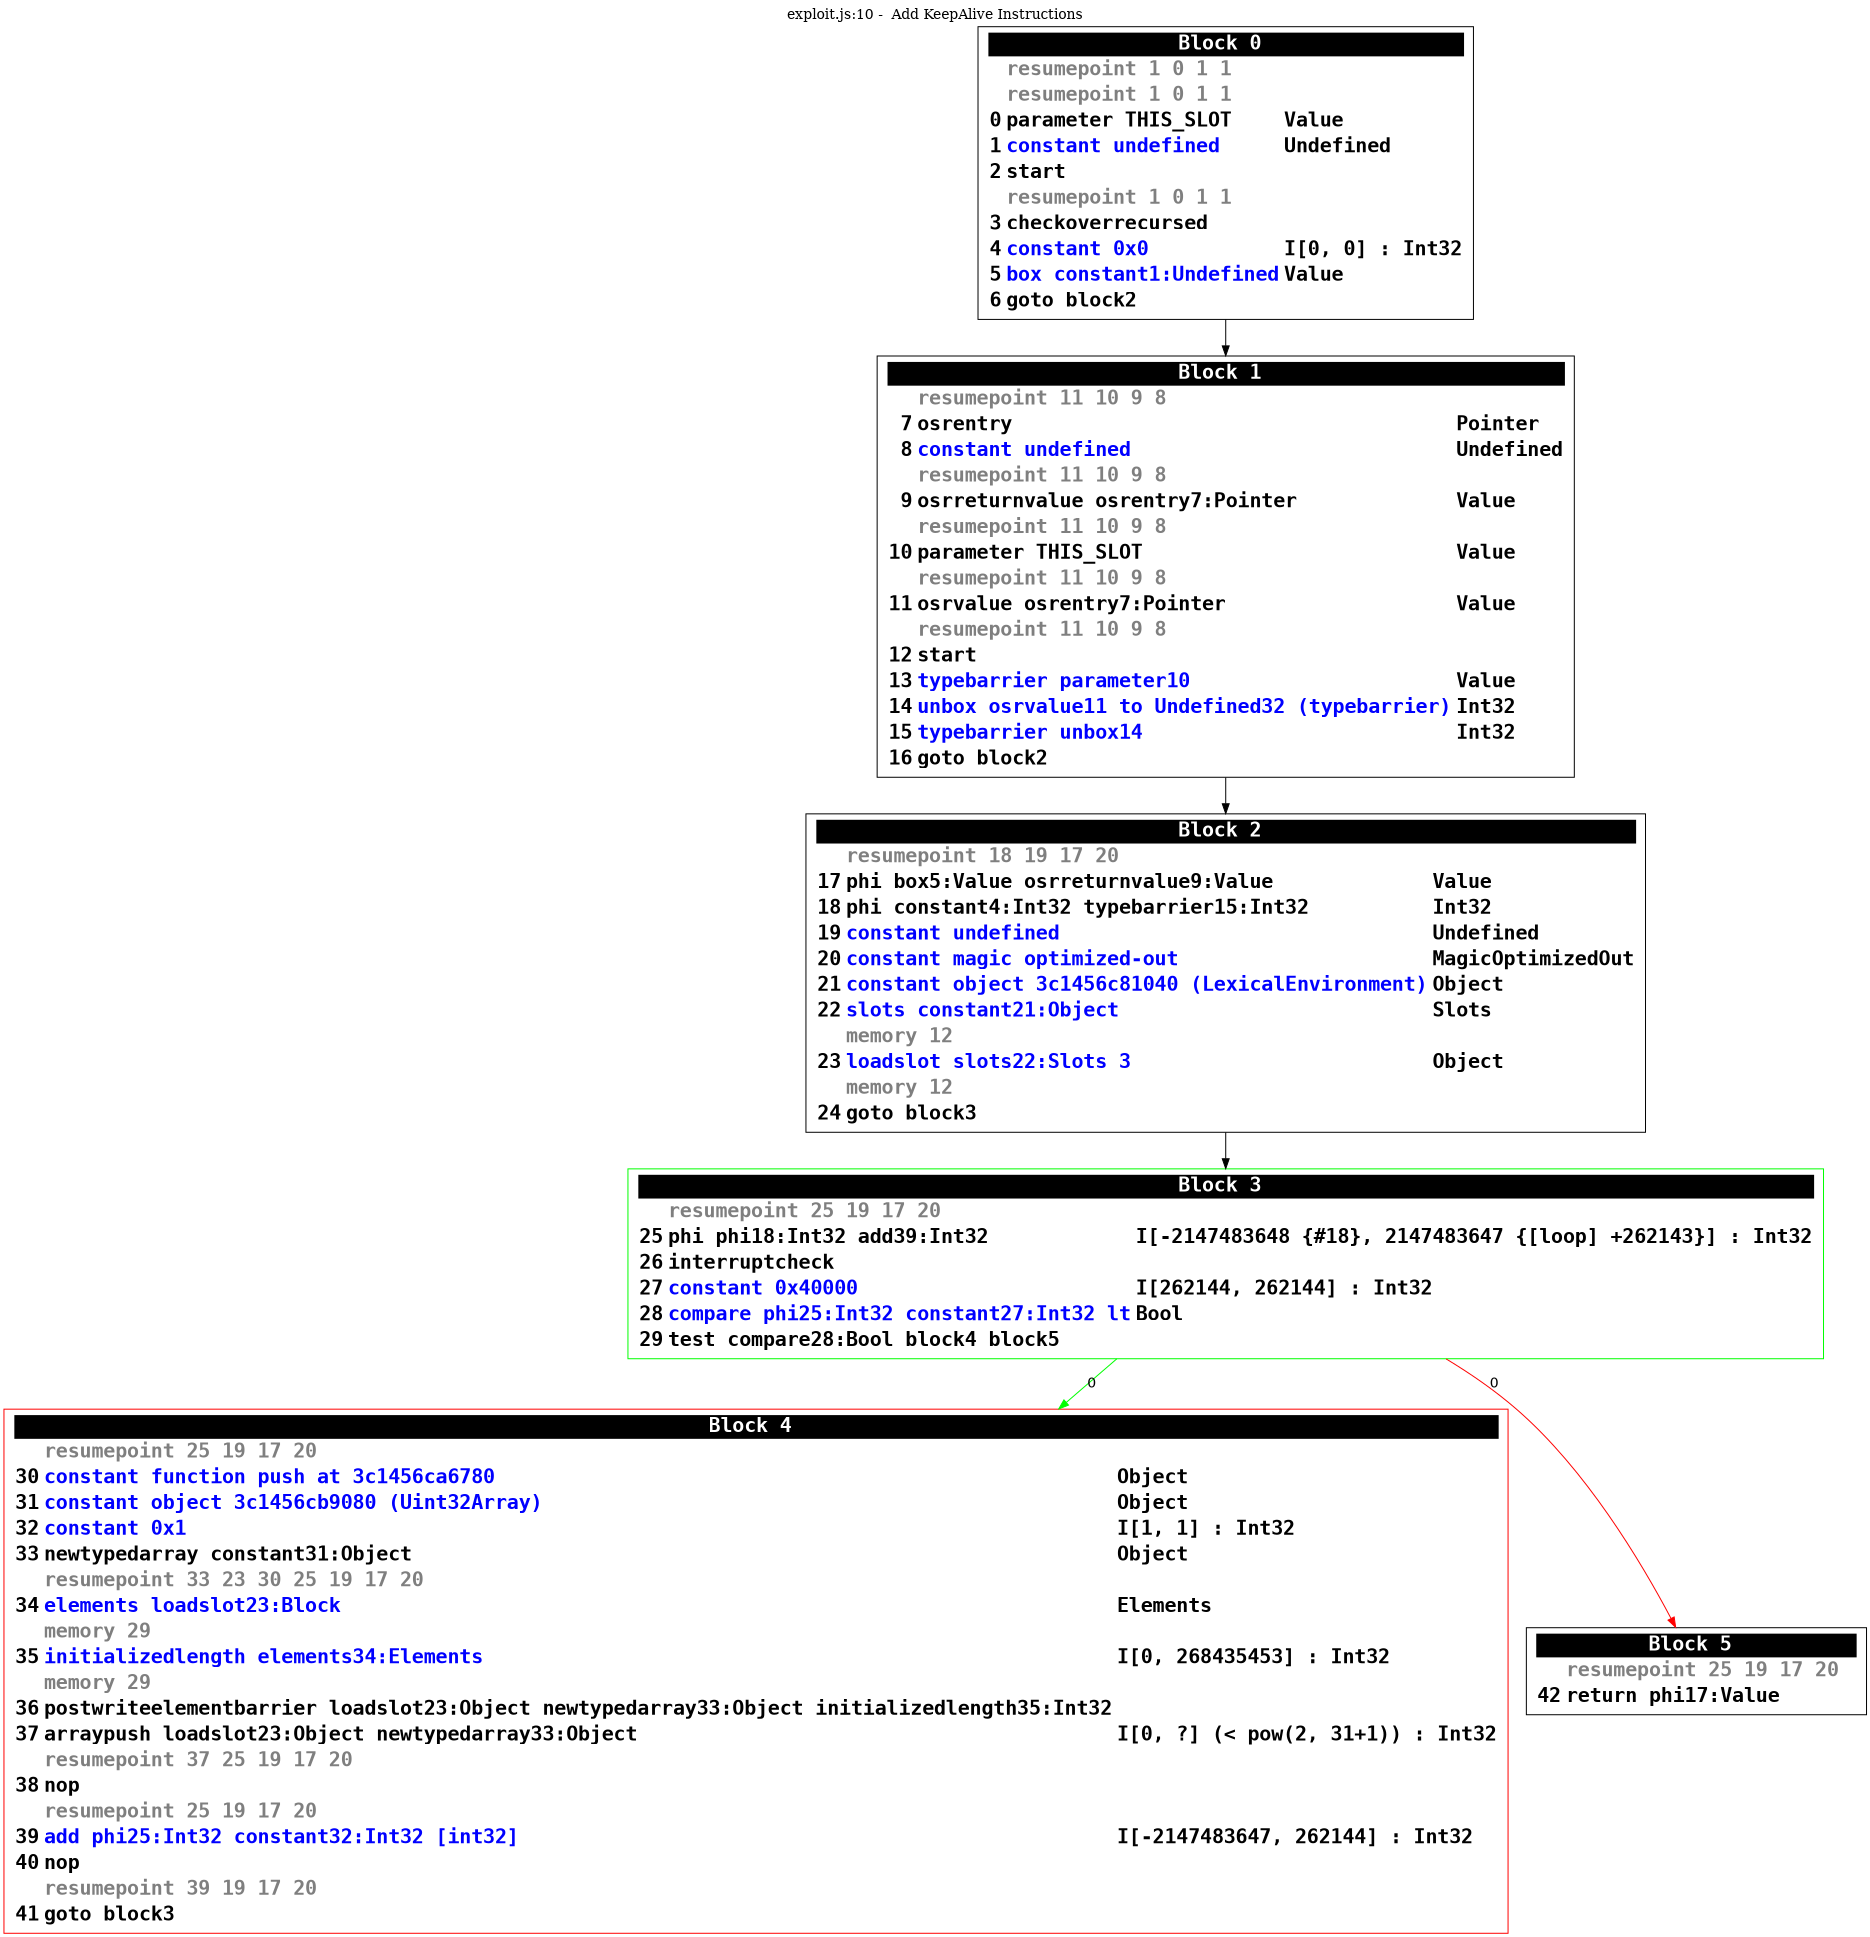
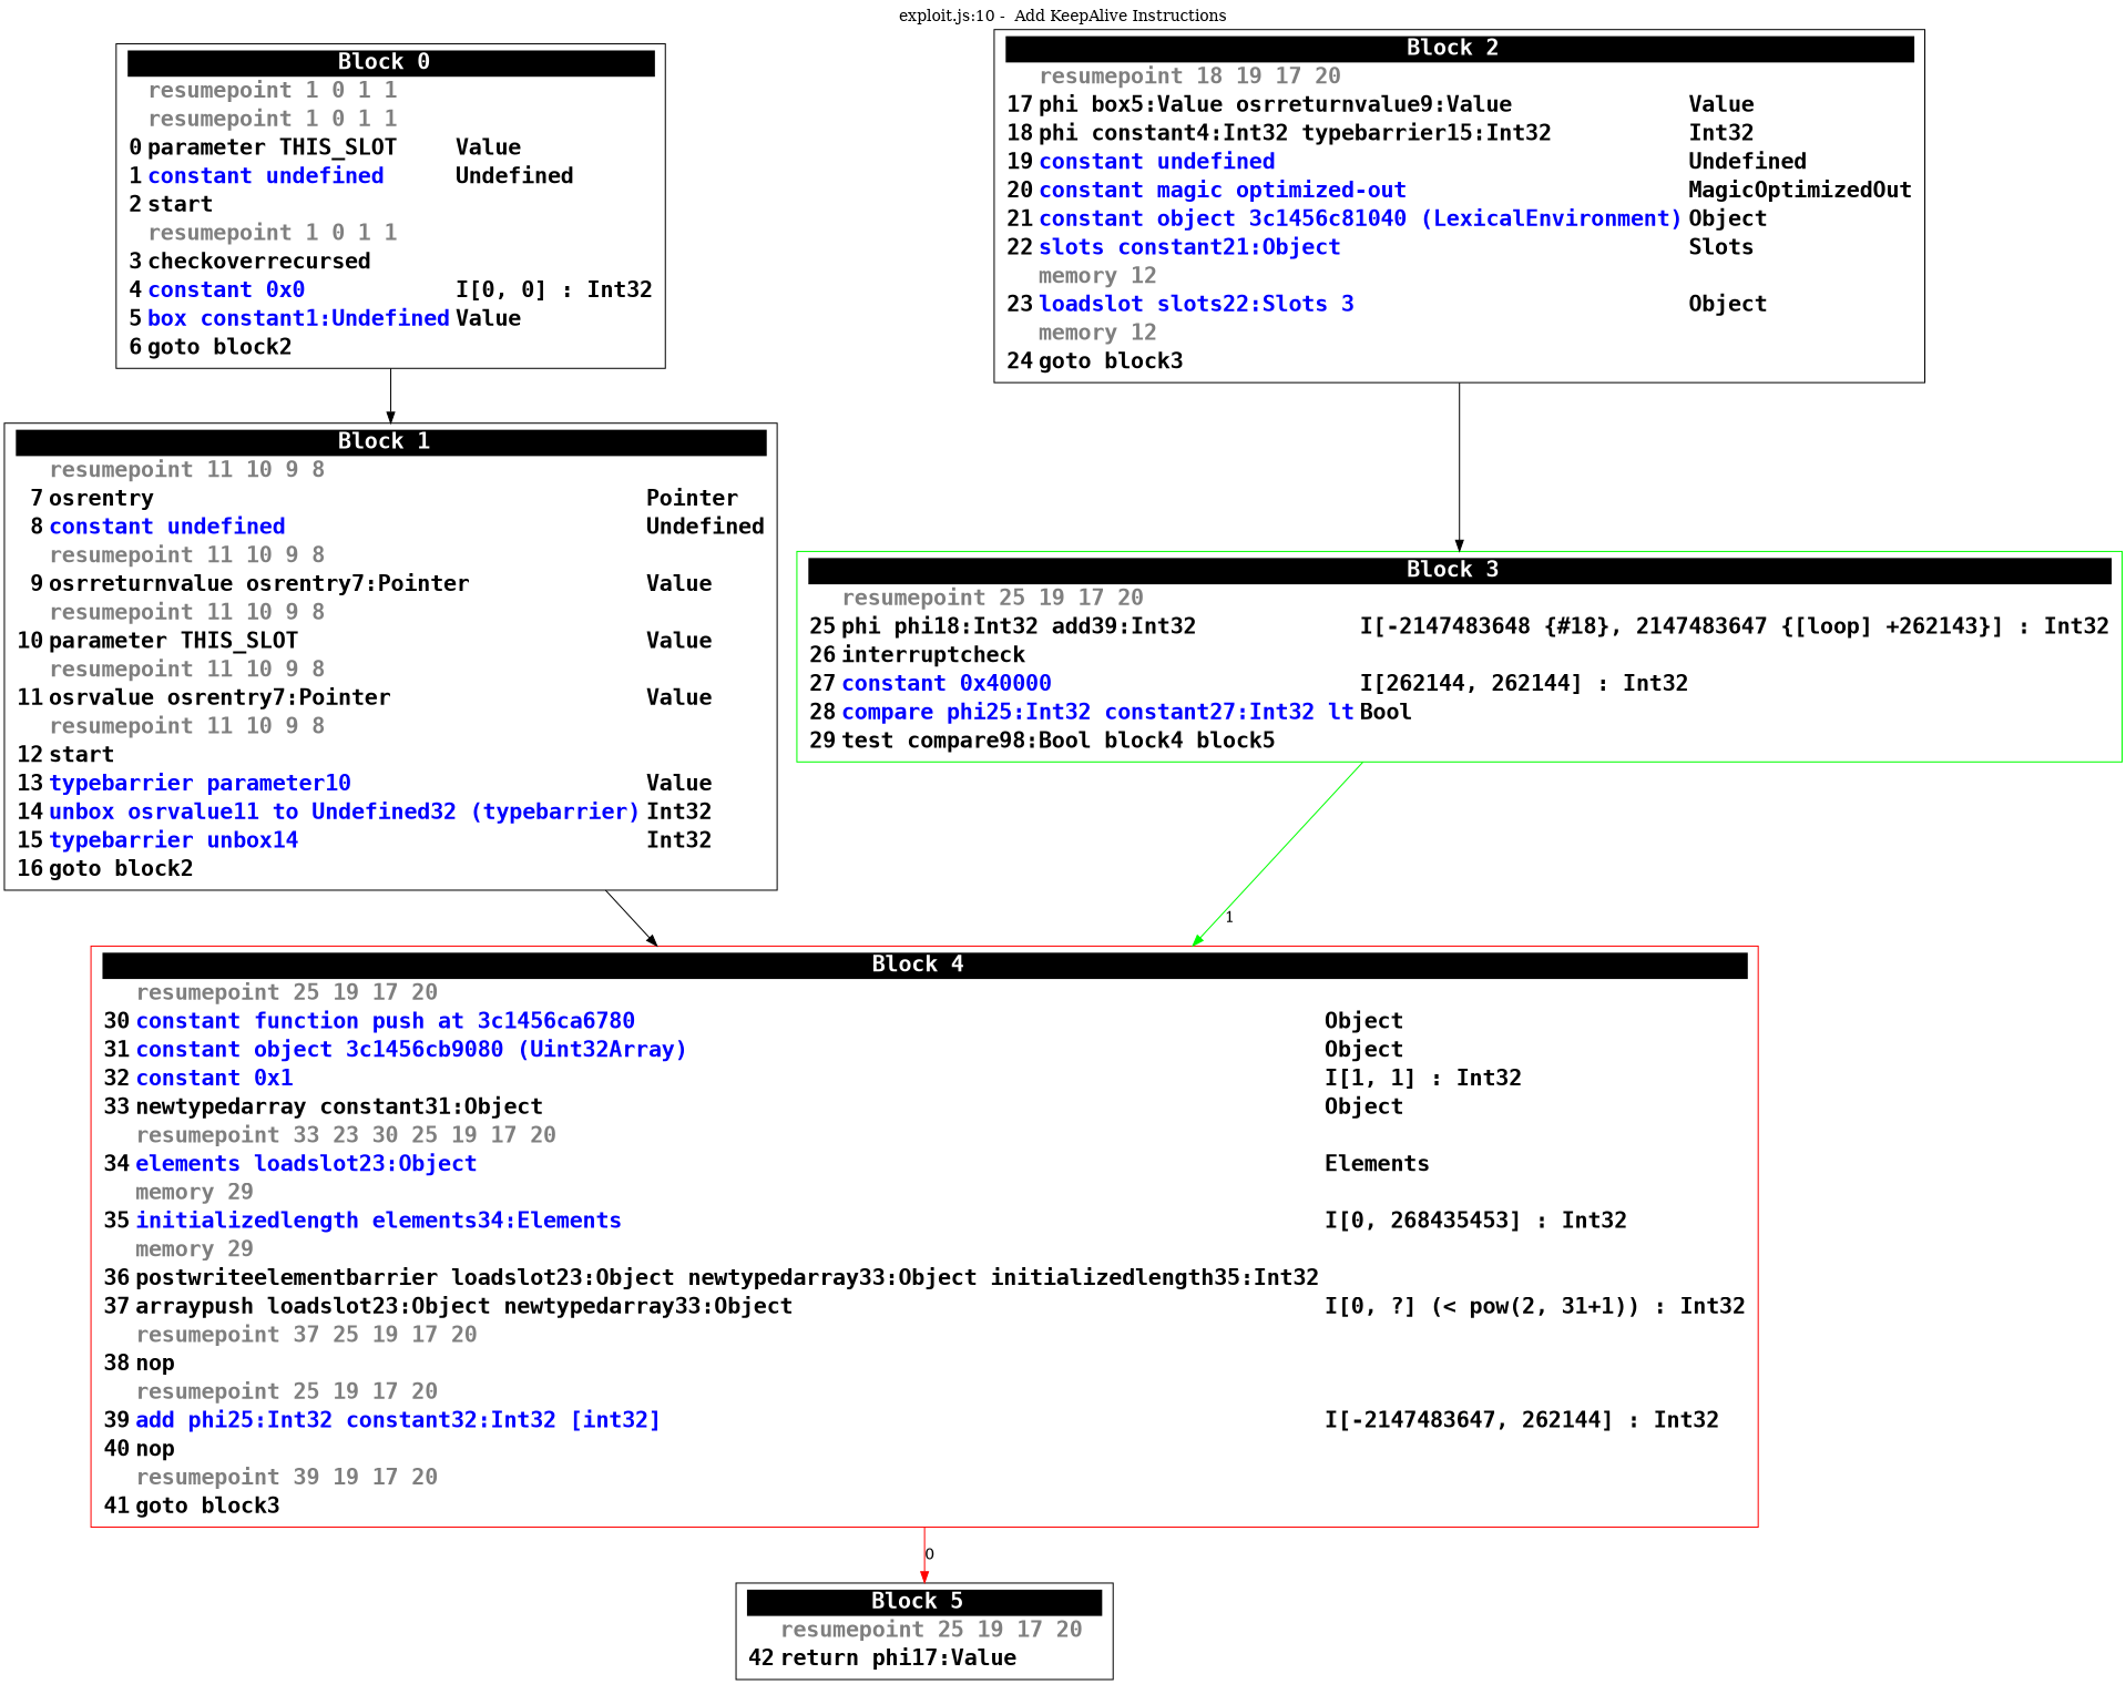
  digraph {
    label="exploit.js:10 -  Add KeepAlive Instructions"
    labelfontsize=30
    labelloc=t
    rankdir=TB
    splines=true
    node [fontname="Consolas Bold" fontsize=20 shape=box]
    n1 [label=<<table border="0" cellborder="0" cellpadding="1"><tr><td align="center" bgcolor="black" colspan="3"><font color="white">Block 0 </font></td></tr><tr><td align="left"></td><td align="left"><font color="grey50">resumepoint 1 0 1 1 </font></td><td></td></tr><tr><td align="left"></td><td align="left"><font color="grey50">resumepoint 1 0 1 1 </font></td><td></td></tr><tr><td align="right" port="i0">0</td><td align="left">parameter THIS_SLOT</td><td align="left">Value</td></tr><tr><td align="right" port="i1">1</td><td align="left"><font color="blue">constant undefined</font></td><td align="left">Undefined</td></tr><tr><td align="right" port="i2">2</td><td align="left">start</td></tr><tr><td align="left"></td><td align="left"><font color="grey50">resumepoint 1 0 1 1 </font></td><td></td></tr><tr><td align="right" port="i3">3</td><td align="left">checkoverrecursed</td></tr><tr><td align="right" port="i4">4</td><td align="left"><font color="blue">constant 0x0</font></td><td align="left">I[0, 0] : Int32</td></tr><tr><td align="right" port="i5">5</td><td align="left"><font color="blue">box constant1:Undefined</font></td><td align="left">Value</td></tr><tr><td align="right" port="i6">6</td><td align="left">goto block2</td></tr></table>>]
    n2 [label=<<table border="0" cellborder="0" cellpadding="1"><tr><td align="center" bgcolor="black" colspan="3"><font color="white">Block 1 </font></td></tr><tr><td align="left"></td><td align="left"><font color="grey50">resumepoint 11 10 9 8 </font></td><td></td></tr><tr><td align="right" port="i7">7</td><td align="left">osrentry</td><td align="left">Pointer</td></tr><tr><td align="right" port="i8">8</td><td align="left"><font color="blue">constant undefined</font></td><td align="left">Undefined</td></tr><tr><td align="left"></td><td align="left"><font color="grey50">resumepoint 11 10 9 8 </font></td><td></td></tr><tr><td align="right" port="i9">9</td><td align="left">osrreturnvalue osrentry7:Pointer</td><td align="left">Value</td></tr><tr><td align="left"></td><td align="left"><font color="grey50">resumepoint 11 10 9 8 </font></td><td></td></tr><tr><td align="right" port="i10">10</td><td align="left">parameter THIS_SLOT</td><td align="left">Value</td></tr><tr><td align="left"></td><td align="left"><font color="grey50">resumepoint 11 10 9 8 </font></td><td></td></tr><tr><td align="right" port="i11">11</td><td align="left">osrvalue osrentry7:Pointer</td><td align="left">Value</td></tr><tr><td align="left"></td><td align="left"><font color="grey50">resumepoint 11 10 9 8 </font></td><td></td></tr><tr><td align="right" port="i12">12</td><td align="left">start</td></tr><tr><td align="right" port="i13">13</td><td align="left"><font color="blue">typebarrier parameter10</font></td><td align="left">Value</td></tr><tr><td align="right" port="i14">14</td><td align="left"><font color="blue">unbox osrvalue11 to Undefined32 (typebarrier)</font></td><td align="left">Int32</td></tr><tr><td align="right" port="i15">15</td><td align="left"><font color="blue">typebarrier unbox14</font></td><td align="left">Int32</td></tr><tr><td align="right" port="i16">16</td><td align="left">goto block2</td></tr></table>>]
    n3 [label=<<table border="0" cellborder="0" cellpadding="1"><tr><td align="center" bgcolor="black" colspan="3"><font color="white">Block 2 </font></td></tr><tr><td align="left"></td><td align="left"><font color="grey50">resumepoint 18 19 17 20 </font></td><td></td></tr><tr><td align="right" port="i17">17</td><td align="left">phi box5:Value osrreturnvalue9:Value</td><td align="left">Value</td></tr><tr><td align="right" port="i18">18</td><td align="left">phi constant4:Int32 typebarrier15:Int32</td><td align="left">Int32</td></tr><tr><td align="right" port="i19">19</td><td align="left"><font color="blue">constant undefined</font></td><td align="left">Undefined</td></tr><tr><td align="right" port="i20">20</td><td align="left"><font color="blue">constant magic optimized-out</font></td><td align="left">MagicOptimizedOut</td></tr><tr><td align="right" port="i21">21</td><td align="left"><font color="blue">constant object 3c1456c81040 (LexicalEnvironment)</font></td><td align="left">Object</td></tr><tr><td align="right" port="i22">22</td><td align="left"><font color="blue">slots constant21:Object</font></td><td align="left">Slots</td></tr><tr><td align="left"></td><td align="left"><font color="grey50">memory 12 </font></td><td></td></tr><tr><td align="right" port="i23">23</td><td align="left"><font color="blue">loadslot slots22:Slots 3</font></td><td align="left">Object</td></tr><tr><td align="left"></td><td align="left"><font color="grey50">memory 12 </font></td><td></td></tr><tr><td align="right" port="i24">24</td><td align="left">goto block3</td></tr></table>>]
-   n4 [color=green label=<<table border="0" cellborder="0" cellpadding="1"><tr><td align="center" bgcolor="black" colspan="3"><font color="white">Block 3 </font></td></tr><tr><td align="left"></td><td align="left"><font color="grey50">resumepoint 25 19 17 20 </font></td><td></td></tr><tr><td align="right" port="i25">25</td><td align="left">phi phi18:Int32 add39:Int32</td><td align="left">I[-2147483648 {#18}, 2147483647 {[loop] +262143}] : Int32</td></tr><tr><td align="right" port="i26">26</td><td align="left">interruptcheck</td></tr><tr><td align="right" port="i27">27</td><td align="left"><font color="blue">constant 0x40000</font></td><td align="left">I[262144, 262144] : Int32</td></tr><tr><td align="right" port="i28">28</td><td align="left"><font color="blue">compare phi25:Int32 constant27:Int32 lt</font></td><td align="left">Bool</td></tr><tr><td align="right" port="i29">29</td><td align="left">test compare28:Bool block4 block5</td></tr></table>>]
-   n5 [color=red label=<<table border="0" cellborder="0" cellpadding="1"><tr><td align="center" bgcolor="black" colspan="3"><font color="white">Block 4 </font></td></tr><tr><td align="left"></td><td align="left"><font color="grey50">resumepoint 25 19 17 20 </font></td><td></td></tr><tr><td align="right" port="i30">30</td><td align="left"><font color="blue">constant function push at 3c1456ca6780</font></td><td align="left">Object</td></tr><tr><td align="right" port="i31">31</td><td align="left"><font color="blue">constant object 3c1456cb9080 (Uint32Array)</font></td><td align="left">Object</td></tr><tr><td align="right" port="i32">32</td><td align="left"><font color="blue">constant 0x1</font></td><td align="left">I[1, 1] : Int32</td></tr><tr><td align="right" port="i33">33</td><td align="left">newtypedarray constant31:Object</td><td align="left">Object</td></tr><tr><td align="left"></td><td align="left"><font color="grey50">resumepoint 33 23 30 25 19 17 20 </font></td><td></td></tr><tr><td align="right" port="i34">34</td><td align="left"><font color="blue">elements loadslot23:Block</font></td><td align="left">Elements</td></tr><tr><td align="left"></td><td align="left"><font color="grey50">memory 29 </font></td><td></td></tr><tr><td align="right" port="i35">35</td><td align="left"><font color="blue">initializedlength elements34:Elements</font></td><td align="left">I[0, 268435453] : Int32</td></tr><tr><td align="left"></td><td align="left"><font color="grey50">memory 29 </font></td><td></td></tr><tr><td align="right" port="i36">36</td><td align="left">postwriteelementbarrier loadslot23:Object newtypedarray33:Object initializedlength35:Int32</td></tr><tr><td align="right" port="i37">37</td><td align="left">arraypush loadslot23:Object newtypedarray33:Object</td><td align="left">I[0, ?] (&lt; pow(2, 31+1)) : Int32</td></tr><tr><td align="left"></td><td align="left"><font color="grey50">resumepoint 37 25 19 17 20 </font></td><td></td></tr><tr><td align="right" port="i38">38</td><td align="left">nop</td></tr><tr><td align="left"></td><td align="left"><font color="grey50">resumepoint 25 19 17 20 </font></td><td></td></tr><tr><td align="right" port="i39">39</td><td align="left"><font color="blue">add phi25:Int32 constant32:Int32 [int32]</font></td><td align="left">I[-2147483647, 262144] : Int32</td></tr><tr><td align="right" port="i40">40</td><td align="left">nop</td></tr><tr><td align="left"></td><td align="left"><font color="grey50">resumepoint 39 19 17 20 </font></td><td></td></tr><tr><td align="right" port="i41">41</td><td align="left">goto block3</td></tr></table>>]
+   n4 [color=green label=<<table border="0" cellborder="0" cellpadding="1"><tr><td align="center" bgcolor="black" colspan="3"><font color="white">Block 3 </font></td></tr><tr><td align="left"></td><td align="left"><font color="grey50">resumepoint 25 19 17 20 </font></td><td></td></tr><tr><td align="right" port="i25">25</td><td align="left">phi phi18:Int32 add39:Int32</td><td align="left">I[-2147483648 {#18}, 2147483647 {[loop] +262143}] : Int32</td></tr><tr><td align="right" port="i26">26</td><td align="left">interruptcheck</td></tr><tr><td align="right" port="i27">27</td><td align="left"><font color="blue">constant 0x40000</font></td><td align="left">I[262144, 262144] : Int32</td></tr><tr><td align="right" port="i28">28</td><td align="left"><font color="blue">compare phi25:Int32 constant27:Int32 lt</font></td><td align="left">Bool</td></tr><tr><td align="right" port="i29">29</td><td align="left">test compare98:Bool block4 block5</td></tr></table>>]
+   n5 [color=red label=<<table border="0" cellborder="0" cellpadding="1"><tr><td align="center" bgcolor="black" colspan="3"><font color="white">Block 4 </font></td></tr><tr><td align="left"></td><td align="left"><font color="grey50">resumepoint 25 19 17 20 </font></td><td></td></tr><tr><td align="right" port="i30">30</td><td align="left"><font color="blue">constant function push at 3c1456ca6780</font></td><td align="left">Object</td></tr><tr><td align="right" port="i31">31</td><td align="left"><font color="blue">constant object 3c1456cb9080 (Uint32Array)</font></td><td align="left">Object</td></tr><tr><td align="right" port="i32">32</td><td align="left"><font color="blue">constant 0x1</font></td><td align="left">I[1, 1] : Int32</td></tr><tr><td align="right" port="i33">33</td><td align="left">newtypedarray constant31:Object</td><td align="left">Object</td></tr><tr><td align="left"></td><td align="left"><font color="grey50">resumepoint 33 23 30 25 19 17 20 </font></td><td></td></tr><tr><td align="right" port="i34">34</td><td align="left"><font color="blue">elements loadslot23:Object</font></td><td align="left">Elements</td></tr><tr><td align="left"></td><td align="left"><font color="grey50">memory 29 </font></td><td></td></tr><tr><td align="right" port="i35">35</td><td align="left"><font color="blue">initializedlength elements34:Elements</font></td><td align="left">I[0, 268435453] : Int32</td></tr><tr><td align="left"></td><td align="left"><font color="grey50">memory 29 </font></td><td></td></tr><tr><td align="right" port="i36">36</td><td align="left">postwriteelementbarrier loadslot23:Object newtypedarray33:Object initializedlength35:Int32</td></tr><tr><td align="right" port="i37">37</td><td align="left">arraypush loadslot23:Object newtypedarray33:Object</td><td align="left">I[0, ?] (&lt; pow(2, 31+1)) : Int32</td></tr><tr><td align="left"></td><td align="left"><font color="grey50">resumepoint 37 25 19 17 20 </font></td><td></td></tr><tr><td align="right" port="i38">38</td><td align="left">nop</td></tr><tr><td align="left"></td><td align="left"><font color="grey50">resumepoint 25 19 17 20 </font></td><td></td></tr><tr><td align="right" port="i39">39</td><td align="left"><font color="blue">add phi25:Int32 constant32:Int32 [int32]</font></td><td align="left">I[-2147483647, 262144] : Int32</td></tr><tr><td align="right" port="i40">40</td><td align="left">nop</td></tr><tr><td align="left"></td><td align="left"><font color="grey50">resumepoint 39 19 17 20 </font></td><td></td></tr><tr><td align="right" port="i41">41</td><td align="left">goto block3</td></tr></table>>]
    n6 [label=<<table border="0" cellborder="0" cellpadding="1"><tr><td align="center" bgcolor="black" colspan="3"><font color="white">Block 5 </font></td></tr><tr><td align="left"></td><td align="left"><font color="grey50">resumepoint 25 19 17 20 </font></td><td></td></tr><tr><td align="right" port="i42">42</td><td align="left">return phi17:Value</td></tr></table>>]
    n1 -> n2
-   n2 -> n3
+   n2 -> n5
    n3 -> n4
-   n4 -> n5 [color=green label=0]
-   n4 -> n6 [color=red label=0]
+   n4 -> n5 [color=green label=1]
+   n5 -> n6 [color=red label=0]
  }
